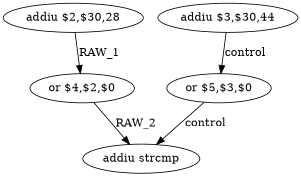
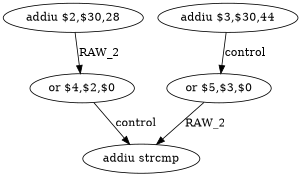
  digraph {
    node [shape=ellipse]
    n1 [label="addiu $2,$30,28"]
    n2 [label="or $4,$2,$0"]
    n3 [label="addiu strcmp"]
    n4 [label="addiu $3,$30,44"]
    n5 [label="or $5,$3,$0"]
-   n1 -> n2 [label=RAW_1]
-   n2 -> n3 [label=RAW_2]
+   n1 -> n2 [label=RAW_2]
+   n2 -> n3 [label=control]
    n4 -> n5 [label=control]
-   n5 -> n3 [label=control]
+   n5 -> n3 [label=RAW_2]
  }
